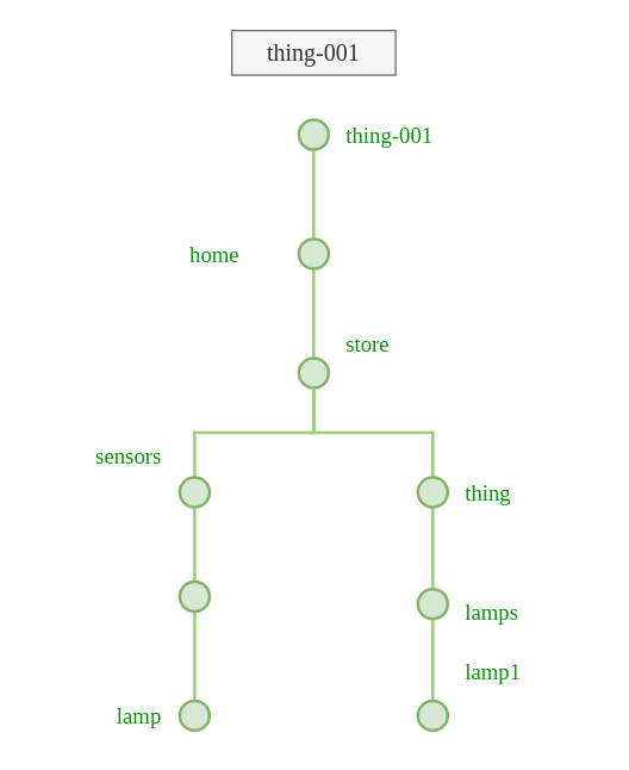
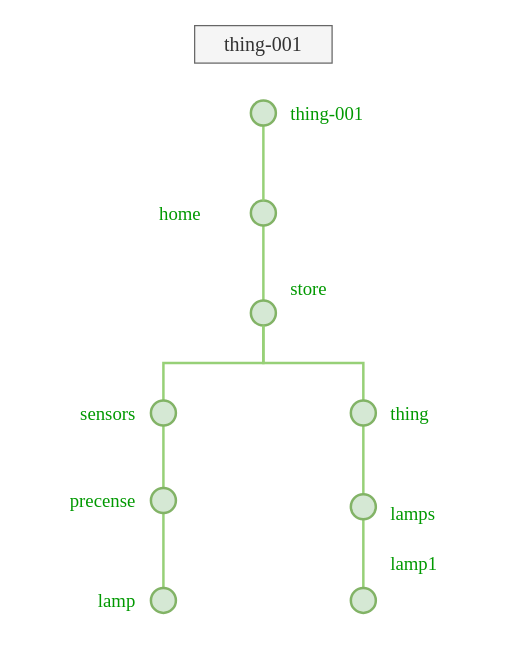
  <mxCell id="0" />
  <mxCell id="1" parent="0" />
  <mxCell id="2" style="edgeStyle=orthogonalEdgeStyle;rounded=0;orthogonalLoop=1;jettySize=auto;html=1;exitX=0.5;exitY=1;exitDx=0;exitDy=0;entryX=0.5;entryY=0;entryDx=0;entryDy=0;endArrow=none;endFill=0;strokeWidth=2;strokeColor=#97D077;" edge="1" parent="1" source="3" target="6"><mxGeometry relative="1" as="geometry" /></mxCell>
  <mxCell id="3" value="" style="ellipse;whiteSpace=wrap;html=1;aspect=fixed;fillColor=#d5e8d4;strokeColor=#82b366;strokeWidth=2;" vertex="1" parent="1"><mxGeometry x="200" y="160" width="20" height="20" as="geometry" /></mxCell>
  <mxCell id="4" value="&lt;font color=&quot;#009900&quot; face=&quot;Lucida Console&quot; style=&quot;font-size: 15px;&quot;&gt;home&lt;/font&gt;" style="text;html=1;strokeColor=none;fillColor=none;align=left;verticalAlign=middle;whiteSpace=wrap;rounded=0;" vertex="1" parent="1"><mxGeometry x="125" y="155" width="60" height="30" as="geometry" /></mxCell>
  <mxCell id="5" style="edgeStyle=orthogonalEdgeStyle;rounded=0;orthogonalLoop=1;jettySize=auto;html=1;exitX=0.5;exitY=1;exitDx=0;exitDy=0;entryX=0.5;entryY=0;entryDx=0;entryDy=0;endArrow=none;endFill=0;strokeWidth=2;strokeColor=#97D077;" edge="1" parent="1" source="6" target="9"><mxGeometry relative="1" as="geometry" /></mxCell>
  <mxCell id="6" value="" style="ellipse;whiteSpace=wrap;html=1;aspect=fixed;fillColor=#d5e8d4;strokeColor=#82b366;strokeWidth=2;" vertex="1" parent="1"><mxGeometry x="200" y="240" width="20" height="20" as="geometry" /></mxCell>
  <mxCell id="7" value="&lt;font color=&quot;#009900&quot; face=&quot;Lucida Console&quot; style=&quot;font-size: 15px;&quot;&gt;store&lt;/font&gt;" style="text;html=1;strokeColor=none;fillColor=none;align=left;verticalAlign=middle;whiteSpace=wrap;rounded=0;" vertex="1" parent="1"><mxGeometry x="230" y="215" width="90" height="30" as="geometry" /></mxCell>
  <mxCell id="8" style="edgeStyle=orthogonalEdgeStyle;rounded=0;orthogonalLoop=1;jettySize=auto;html=1;exitX=0.5;exitY=1;exitDx=0;exitDy=0;entryX=0.5;entryY=0;entryDx=0;entryDy=0;endArrow=none;endFill=0;strokeWidth=2;strokeColor=#97D077;" edge="1" parent="1" source="9" target="20"><mxGeometry relative="1" as="geometry" /></mxCell>
  <mxCell id="9" value="" style="ellipse;whiteSpace=wrap;html=1;aspect=fixed;fillColor=#d5e8d4;strokeColor=#82b366;strokeWidth=2;" vertex="1" parent="1"><mxGeometry x="120" y="320" width="20" height="20" as="geometry" /></mxCell>
- <mxCell id="10" value="&lt;font color=&quot;#009900&quot; face=&quot;Lucida Console&quot; style=&quot;font-size: 15px;&quot;&gt;sensors&lt;/font&gt;" style="text;html=1;strokeColor=none;fillColor=none;align=right;verticalAlign=middle;whiteSpace=wrap;rounded=0;" vertex="1" parent="1"><mxGeometry x="20" y="290" width="90" height="30" as="geometry" /></mxCell>
+ <mxCell id="10" value="&lt;font color=&quot;#009900&quot; face=&quot;Lucida Console&quot; style=&quot;font-size: 15px;&quot;&gt;sensors&lt;/font&gt;" style="text;html=1;strokeColor=none;fillColor=none;align=right;verticalAlign=middle;whiteSpace=wrap;rounded=0;" vertex="1" parent="1"><mxGeometry x="20" y="315" width="90" height="30" as="geometry" /></mxCell>
  <mxCell id="11" value="&lt;font face=&quot;Lucida Console&quot; style=&quot;font-size: 16px;&quot;&gt;thing-001&lt;/font&gt;" style="text;html=1;strokeColor=#666666;fillColor=#f5f5f5;align=center;verticalAlign=middle;whiteSpace=wrap;rounded=0;fontColor=#333333;" vertex="1" parent="1"><mxGeometry x="155" y="20" width="110" height="30" as="geometry" /></mxCell>
  <mxCell id="12" style="edgeStyle=orthogonalEdgeStyle;rounded=0;orthogonalLoop=1;jettySize=auto;html=1;exitX=0.5;exitY=0;exitDx=0;exitDy=0;entryX=0.5;entryY=1;entryDx=0;entryDy=0;strokeWidth=2;strokeColor=#97D077;endArrow=none;endFill=0;" edge="1" parent="1" source="14" target="6"><mxGeometry relative="1" as="geometry" /></mxCell>
  <mxCell id="13" style="edgeStyle=orthogonalEdgeStyle;rounded=0;orthogonalLoop=1;jettySize=auto;html=1;exitX=0.5;exitY=1;exitDx=0;exitDy=0;entryX=0.5;entryY=0;entryDx=0;entryDy=0;strokeColor=#97D077;endArrow=none;endFill=0;strokeWidth=2;" edge="1" parent="1" source="14" target="25"><mxGeometry relative="1" as="geometry" /></mxCell>
  <mxCell id="14" value="" style="ellipse;whiteSpace=wrap;html=1;aspect=fixed;fillColor=#d5e8d4;strokeColor=#82b366;strokeWidth=2;" vertex="1" parent="1"><mxGeometry x="280" y="320" width="20" height="20" as="geometry" /></mxCell>
  <mxCell id="15" value="&lt;font color=&quot;#009900&quot; face=&quot;Lucida Console&quot; style=&quot;font-size: 15px;&quot;&gt;thing&lt;/font&gt;" style="text;html=1;strokeColor=none;fillColor=none;align=left;verticalAlign=middle;whiteSpace=wrap;rounded=0;" vertex="1" parent="1"><mxGeometry x="310" y="315" width="90" height="30" as="geometry" /></mxCell>
  <mxCell id="16" style="edgeStyle=orthogonalEdgeStyle;rounded=0;orthogonalLoop=1;jettySize=auto;html=1;exitX=0.5;exitY=1;exitDx=0;exitDy=0;entryX=0.5;entryY=0;entryDx=0;entryDy=0;strokeWidth=2;strokeColor=#97D077;endArrow=none;endFill=0;" edge="1" parent="1" source="17" target="3"><mxGeometry relative="1" as="geometry" /></mxCell>
  <mxCell id="17" value="" style="ellipse;whiteSpace=wrap;html=1;aspect=fixed;fillColor=#d5e8d4;strokeColor=#82b366;strokeWidth=2;" vertex="1" parent="1"><mxGeometry x="200" y="80" width="20" height="20" as="geometry" /></mxCell>
  <mxCell id="18" value="&lt;font color=&quot;#009900&quot; face=&quot;Lucida Console&quot; style=&quot;font-size: 15px;&quot;&gt;thing-001&lt;/font&gt;" style="text;html=1;strokeColor=none;fillColor=none;align=left;verticalAlign=middle;whiteSpace=wrap;rounded=0;" vertex="1" parent="1"><mxGeometry x="230" y="75" width="100" height="30" as="geometry" /></mxCell>
  <mxCell id="19" style="edgeStyle=orthogonalEdgeStyle;rounded=0;orthogonalLoop=1;jettySize=auto;html=1;exitX=0.5;exitY=1;exitDx=0;exitDy=0;entryX=0.5;entryY=0;entryDx=0;entryDy=0;endArrow=none;endFill=0;strokeWidth=2;strokeColor=#97D077;" edge="1" parent="1" source="20" target="22"><mxGeometry relative="1" as="geometry" /></mxCell>
  <mxCell id="20" value="" style="ellipse;whiteSpace=wrap;html=1;aspect=fixed;fillColor=#d5e8d4;strokeColor=#82b366;strokeWidth=2;" vertex="1" parent="1"><mxGeometry x="120" y="390" width="20" height="20" as="geometry" /></mxCell>
+ <mxCell id="21" value="&lt;font color=&quot;#009900&quot; face=&quot;Lucida Console&quot; style=&quot;font-size: 15px;&quot;&gt;precense&lt;/font&gt;" style="text;html=1;strokeColor=none;fillColor=none;align=right;verticalAlign=middle;whiteSpace=wrap;rounded=0;" vertex="1" parent="1"><mxGeometry x="20" y="385" width="90" height="30" as="geometry" /></mxCell>
  <mxCell id="22" value="" style="ellipse;whiteSpace=wrap;html=1;aspect=fixed;fillColor=#d5e8d4;strokeColor=#82b366;strokeWidth=2;" vertex="1" parent="1"><mxGeometry x="120" y="470" width="20" height="20" as="geometry" /></mxCell>
  <mxCell id="23" value="&lt;font color=&quot;#009900&quot; face=&quot;Lucida Console&quot; style=&quot;font-size: 15px;&quot;&gt;lamp&lt;/font&gt;" style="text;html=1;strokeColor=none;fillColor=none;align=right;verticalAlign=middle;whiteSpace=wrap;rounded=0;" vertex="1" parent="1"><mxGeometry x="20" y="465" width="90" height="30" as="geometry" /></mxCell>
  <mxCell id="24" style="edgeStyle=orthogonalEdgeStyle;rounded=0;orthogonalLoop=1;jettySize=auto;html=1;exitX=0.5;exitY=1;exitDx=0;exitDy=0;entryX=0.5;entryY=0;entryDx=0;entryDy=0;strokeWidth=2;endArrow=none;endFill=0;strokeColor=#97D077;" edge="1" parent="1" source="25" target="26"><mxGeometry relative="1" as="geometry" /></mxCell>
  <mxCell id="25" value="" style="ellipse;whiteSpace=wrap;html=1;aspect=fixed;fillColor=#d5e8d4;strokeColor=#82b366;strokeWidth=2;" vertex="1" parent="1"><mxGeometry x="280" y="395" width="20" height="20" as="geometry" /></mxCell>
  <mxCell id="26" value="" style="ellipse;whiteSpace=wrap;html=1;aspect=fixed;fillColor=#d5e8d4;strokeColor=#82b366;strokeWidth=2;" vertex="1" parent="1"><mxGeometry x="280" y="470" width="20" height="20" as="geometry" /></mxCell>
  <mxCell id="27" value="&lt;font color=&quot;#009900&quot; face=&quot;Lucida Console&quot; style=&quot;font-size: 15px;&quot;&gt;lamps&lt;/font&gt;" style="text;html=1;strokeColor=none;fillColor=none;align=left;verticalAlign=middle;whiteSpace=wrap;rounded=0;" vertex="1" parent="1"><mxGeometry x="310" y="395" width="90" height="30" as="geometry" /></mxCell>
  <mxCell id="28" value="&lt;font color=&quot;#009900&quot; face=&quot;Lucida Console&quot; style=&quot;font-size: 15px;&quot;&gt;lamp1&lt;/font&gt;" style="text;html=1;strokeColor=none;fillColor=none;align=left;verticalAlign=middle;whiteSpace=wrap;rounded=0;" vertex="1" parent="1"><mxGeometry x="310" y="435" width="90" height="30" as="geometry" /></mxCell>
